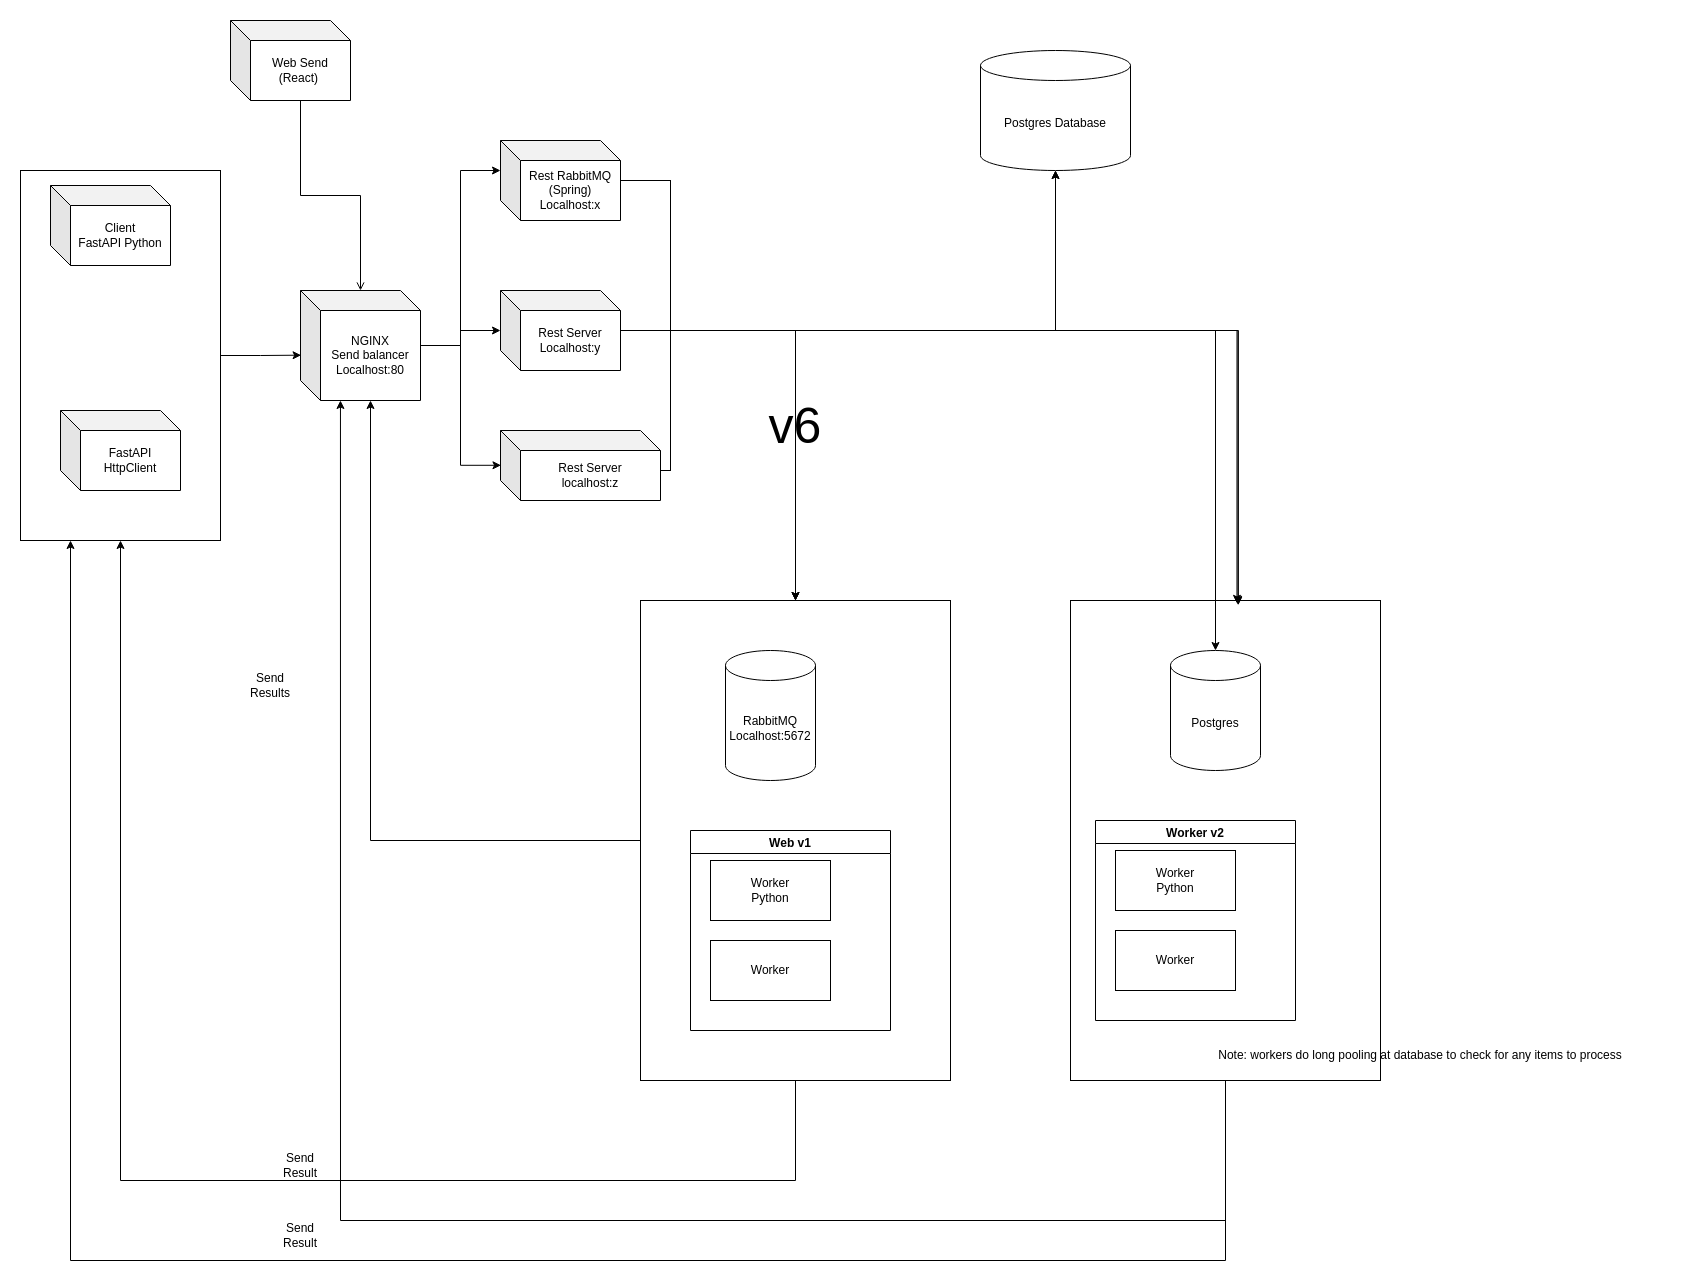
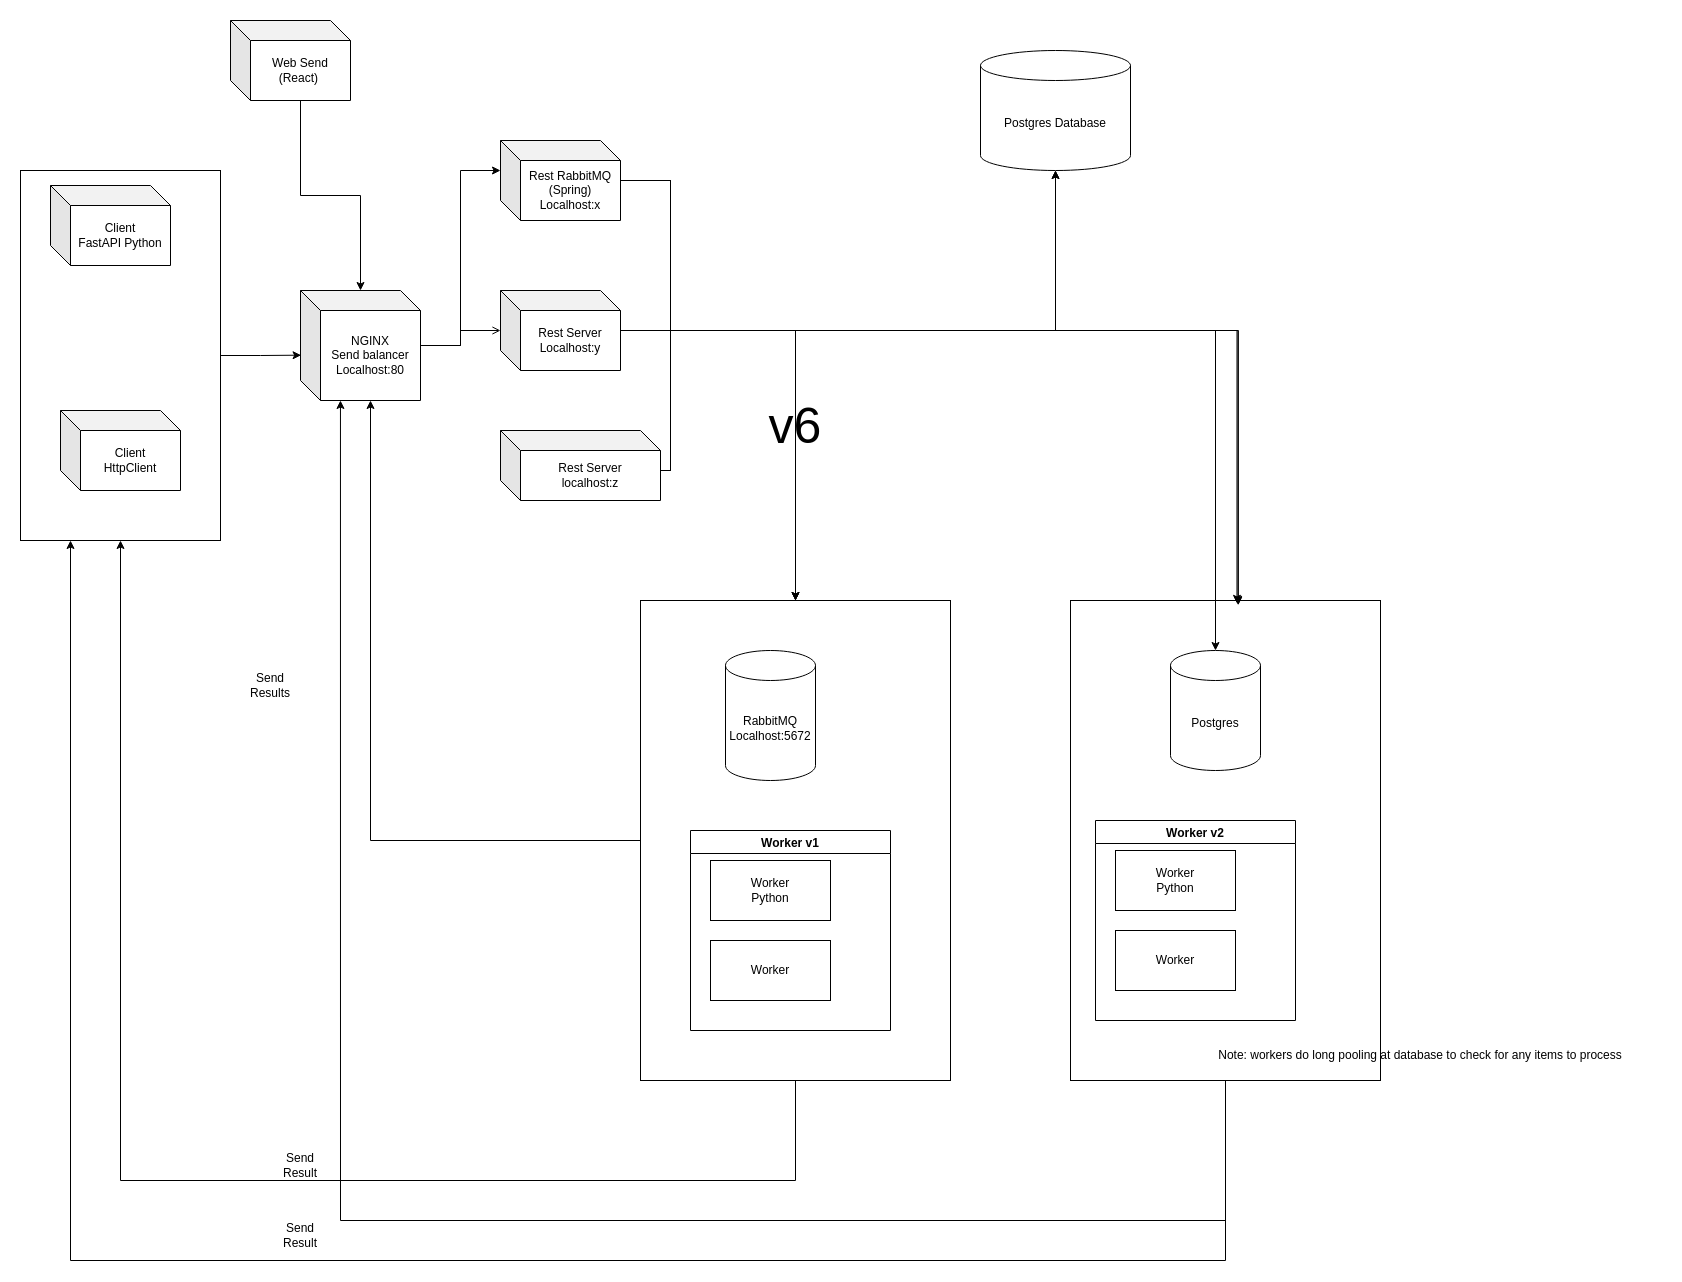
  <mxCell id="0" />
  <mxCell id="1" parent="0" />
  <mxCell id="2" value="Client&lt;br&gt;FastAPI Python" style="shape=cube;whiteSpace=wrap;html=1;boundedLbl=1;backgroundOutline=1;darkOpacity=0.05;darkOpacity2=0.1;" vertex="1" parent="1"><mxGeometry x="50" y="185" width="120" height="80" as="geometry" /></mxCell>
- <mxCell id="3" value="FastAPI&lt;br&gt;HttpClient" style="shape=cube;whiteSpace=wrap;html=1;boundedLbl=1;backgroundOutline=1;darkOpacity=0.05;darkOpacity2=0.1;" vertex="1" parent="1"><mxGeometry x="60" y="410" width="120" height="80" as="geometry" /></mxCell>
- <mxCell id="4" style="edgeStyle=orthogonalEdgeStyle;rounded=0;orthogonalLoop=1;jettySize=auto;html=1;" edge="1" parent="1" source="5" target="9"><mxGeometry relative="1" as="geometry" /></mxCell>
+ <mxCell id="3" value="Client&lt;br&gt;HttpClient" style="shape=cube;whiteSpace=wrap;html=1;boundedLbl=1;backgroundOutline=1;darkOpacity=0.05;darkOpacity2=0.1;" vertex="1" parent="1"><mxGeometry x="60" y="410" width="120" height="80" as="geometry" /></mxCell>
+ <mxCell id="4" style="edgeStyle=orthogonalEdgeStyle;rounded=0;orthogonalLoop=1;jettySize=auto;html=1;endArrow=open;" edge="1" parent="1" source="5" target="9"><mxGeometry relative="1" as="geometry" /></mxCell>
  <mxCell id="5" value="NGINX&lt;br&gt;Send balancer&lt;br&gt;Localhost:&lt;span style=&quot;background-color: initial;&quot;&gt;80&lt;/span&gt;" style="shape=cube;whiteSpace=wrap;html=1;boundedLbl=1;backgroundOutline=1;darkOpacity=0.05;darkOpacity2=0.1;" vertex="1" parent="1"><mxGeometry x="300" y="290" width="120" height="110" as="geometry" /></mxCell>
  <mxCell id="6" style="edgeStyle=orthogonalEdgeStyle;rounded=0;orthogonalLoop=1;jettySize=auto;html=1;entryX=0.5;entryY=0;entryDx=0;entryDy=0;" edge="1" parent="1" source="7" target="27"><mxGeometry relative="1" as="geometry"><Array as="points"><mxPoint x="670" y="180" /><mxPoint x="670" y="330" /><mxPoint x="795" y="330" /></Array></mxGeometry></mxCell>
  <mxCell id="7" value="Rest RabbitMQ&lt;br&gt;(Spring)&lt;br&gt;Localhost:x" style="shape=cube;whiteSpace=wrap;html=1;boundedLbl=1;backgroundOutline=1;darkOpacity=0.05;darkOpacity2=0.1;" vertex="1" parent="1"><mxGeometry x="500" y="140" width="120" height="80" as="geometry" /></mxCell>
  <mxCell id="8" style="edgeStyle=orthogonalEdgeStyle;rounded=0;orthogonalLoop=1;jettySize=auto;html=1;entryX=0.5;entryY=0;entryDx=0;entryDy=0;" edge="1" parent="1" source="9" target="27"><mxGeometry relative="1" as="geometry" /></mxCell>
  <mxCell id="9" value="Rest Server&lt;div&gt;Localhost:y&lt;/div&gt;" style="shape=cube;whiteSpace=wrap;html=1;boundedLbl=1;backgroundOutline=1;darkOpacity=0.05;darkOpacity2=0.1;" vertex="1" parent="1"><mxGeometry x="500" y="290" width="120" height="80" as="geometry" /></mxCell>
  <mxCell id="10" style="edgeStyle=orthogonalEdgeStyle;rounded=0;orthogonalLoop=1;jettySize=auto;html=1;entryX=0.5;entryY=0;entryDx=0;entryDy=0;" edge="1" parent="1" source="11" target="27"><mxGeometry relative="1" as="geometry"><Array as="points"><mxPoint x="670" y="470" /><mxPoint x="670" y="330" /><mxPoint x="795" y="330" /></Array></mxGeometry></mxCell>
  <mxCell id="11" value="Rest Server&lt;br&gt;localhost:z" style="shape=cube;whiteSpace=wrap;html=1;boundedLbl=1;backgroundOutline=1;darkOpacity=0.05;darkOpacity2=0.1;" vertex="1" parent="1"><mxGeometry x="500" y="430" width="160" height="70" as="geometry" /></mxCell>
  <mxCell id="12" style="edgeStyle=orthogonalEdgeStyle;rounded=0;orthogonalLoop=1;jettySize=auto;html=1;entryX=0;entryY=0;entryDx=0;entryDy=30;entryPerimeter=0;" edge="1" parent="1" source="5" target="7"><mxGeometry relative="1" as="geometry" /></mxCell>
- <mxCell id="13" style="edgeStyle=orthogonalEdgeStyle;rounded=0;orthogonalLoop=1;jettySize=auto;html=1;entryX=0.003;entryY=0.497;entryDx=0;entryDy=0;entryPerimeter=0;" edge="1" parent="1" source="5" target="11"><mxGeometry relative="1" as="geometry" /></mxCell>
  <mxCell id="14" value="" style="rounded=0;whiteSpace=wrap;html=1;fillColor=none;" vertex="1" parent="1"><mxGeometry x="20" y="170" width="200" height="370" as="geometry" /></mxCell>
  <mxCell id="15" style="edgeStyle=orthogonalEdgeStyle;rounded=0;orthogonalLoop=1;jettySize=auto;html=1;entryX=0.005;entryY=0.588;entryDx=0;entryDy=0;entryPerimeter=0;" edge="1" parent="1" source="14" target="5"><mxGeometry relative="1" as="geometry" /></mxCell>
  <mxCell id="16" value="Postgres" style="shape=cylinder3;whiteSpace=wrap;html=1;boundedLbl=1;backgroundOutline=1;size=15;" vertex="1" parent="1"><mxGeometry x="1170" y="650" width="90" height="120" as="geometry" /></mxCell>
  <mxCell id="17" value="Worker v2" style="swimlane;startSize=23;" vertex="1" parent="1"><mxGeometry x="1095" y="820" width="200" height="200" as="geometry" /></mxCell>
  <mxCell id="18" value="Worker&lt;br&gt;Python" style="rounded=0;whiteSpace=wrap;html=1;" vertex="1" parent="17"><mxGeometry x="20" y="30" width="120" height="60" as="geometry" /></mxCell>
  <mxCell id="19" value="Worker" style="rounded=0;whiteSpace=wrap;html=1;" vertex="1" parent="17"><mxGeometry x="20" y="110" width="120" height="60" as="geometry" /></mxCell>
  <mxCell id="20" style="edgeStyle=orthogonalEdgeStyle;rounded=0;orthogonalLoop=1;jettySize=auto;html=1;entryX=0.25;entryY=1;entryDx=0;entryDy=0;" edge="1" parent="1" source="21" target="14"><mxGeometry relative="1" as="geometry"><Array as="points"><mxPoint x="1225" y="1260" /><mxPoint x="70" y="1260" /></Array></mxGeometry></mxCell>
  <mxCell id="21" value="" style="rounded=0;whiteSpace=wrap;html=1;fillColor=none;" vertex="1" parent="1"><mxGeometry x="1070" y="600" width="310" height="480" as="geometry" /></mxCell>
  <mxCell id="22" value="RabbitMQ&lt;br&gt;Localhost:5672" style="shape=cylinder3;whiteSpace=wrap;html=1;boundedLbl=1;backgroundOutline=1;size=15;" vertex="1" parent="1"><mxGeometry x="725" y="650" width="90" height="130" as="geometry" /></mxCell>
- <mxCell id="23" value="Web v1" style="swimlane;startSize=23;" vertex="1" parent="1"><mxGeometry x="690" y="830" width="200" height="200" as="geometry" /></mxCell>
+ <mxCell id="23" value="Worker v1" style="swimlane;startSize=23;" vertex="1" parent="1"><mxGeometry x="690" y="830" width="200" height="200" as="geometry" /></mxCell>
  <mxCell id="24" value="Worker&lt;br&gt;Python" style="rounded=0;whiteSpace=wrap;html=1;" vertex="1" parent="23"><mxGeometry x="20" y="30" width="120" height="60" as="geometry" /></mxCell>
  <mxCell id="25" value="Worker" style="rounded=0;whiteSpace=wrap;html=1;" vertex="1" parent="23"><mxGeometry x="20" y="110" width="120" height="60" as="geometry" /></mxCell>
  <mxCell id="26" style="edgeStyle=orthogonalEdgeStyle;rounded=0;orthogonalLoop=1;jettySize=auto;html=1;entryX=0.5;entryY=1;entryDx=0;entryDy=0;" edge="1" parent="1" source="27" target="14"><mxGeometry relative="1" as="geometry"><Array as="points"><mxPoint x="795" y="1180" /><mxPoint x="120" y="1180" /></Array></mxGeometry></mxCell>
  <mxCell id="27" value="" style="rounded=0;whiteSpace=wrap;html=1;fillColor=none;" vertex="1" parent="1"><mxGeometry x="640" y="600" width="310" height="480" as="geometry" /></mxCell>
  <mxCell id="28" value="&lt;font style=&quot;font-size: 50px;&quot;&gt;v6&lt;/font&gt;" style="text;html=1;align=center;verticalAlign=middle;whiteSpace=wrap;rounded=0;" vertex="1" parent="1"><mxGeometry x="765" y="410" width="60" height="30" as="geometry" /></mxCell>
  <mxCell id="29" style="edgeStyle=orthogonalEdgeStyle;rounded=0;orthogonalLoop=1;jettySize=auto;html=1;entryX=0.541;entryY=0.01;entryDx=0;entryDy=0;entryPerimeter=0;" edge="1" parent="1" source="7" target="21"><mxGeometry relative="1" as="geometry"><Array as="points"><mxPoint x="670" y="180" /><mxPoint x="670" y="330" /><mxPoint x="1238" y="330" /></Array></mxGeometry></mxCell>
  <mxCell id="30" style="edgeStyle=orthogonalEdgeStyle;rounded=0;orthogonalLoop=1;jettySize=auto;html=1;entryX=0.541;entryY=0.008;entryDx=0;entryDy=0;entryPerimeter=0;" edge="1" parent="1" source="9" target="21"><mxGeometry relative="1" as="geometry" /></mxCell>
  <mxCell id="31" style="edgeStyle=orthogonalEdgeStyle;rounded=0;orthogonalLoop=1;jettySize=auto;html=1;entryX=0.537;entryY=0.006;entryDx=0;entryDy=0;entryPerimeter=0;" edge="1" parent="1" source="11" target="21"><mxGeometry relative="1" as="geometry"><Array as="points"><mxPoint x="670" y="470" /><mxPoint x="670" y="330" /><mxPoint x="1237" y="330" /></Array></mxGeometry></mxCell>
  <mxCell id="32" value="Send Result" style="text;html=1;align=center;verticalAlign=middle;whiteSpace=wrap;rounded=0;" vertex="1" parent="1"><mxGeometry x="270" y="1150" width="60" height="30" as="geometry" /></mxCell>
  <mxCell id="33" value="Send Result" style="text;html=1;align=center;verticalAlign=middle;whiteSpace=wrap;rounded=0;" vertex="1" parent="1"><mxGeometry x="270" y="1220" width="60" height="30" as="geometry" /></mxCell>
  <mxCell id="34" value="Note: workers do long pooling at database to check for any items to process" style="text;html=1;align=center;verticalAlign=middle;whiteSpace=wrap;rounded=0;" vertex="1" parent="1"><mxGeometry x="1180" y="1040" width="480" height="30" as="geometry" /></mxCell>
- <mxCell id="35" style="edgeStyle=orthogonalEdgeStyle;rounded=0;orthogonalLoop=1;jettySize=auto;html=1;exitX=0;exitY=0;exitDx=70;exitDy=80;exitPerimeter=0;endArrow=open;" edge="1" parent="1" source="43" target="5"><mxGeometry relative="1" as="geometry"><mxPoint x="320" y="80" as="sourcePoint" /></mxGeometry></mxCell>
+ <mxCell id="35" style="edgeStyle=orthogonalEdgeStyle;rounded=0;orthogonalLoop=1;jettySize=auto;html=1;exitX=0;exitY=0;exitDx=70;exitDy=80;exitPerimeter=0;" edge="1" parent="1" source="43" target="5"><mxGeometry relative="1" as="geometry"><mxPoint x="320" y="80" as="sourcePoint" /></mxGeometry></mxCell>
  <mxCell id="36" value="Postgres Database" style="shape=cylinder3;whiteSpace=wrap;html=1;boundedLbl=1;backgroundOutline=1;size=15;" vertex="1" parent="1"><mxGeometry x="980" y="50" width="150" height="120" as="geometry" /></mxCell>
  <mxCell id="37" style="edgeStyle=orthogonalEdgeStyle;rounded=0;orthogonalLoop=1;jettySize=auto;html=1;" edge="1" parent="1" source="9" target="16"><mxGeometry relative="1" as="geometry" /></mxCell>
  <mxCell id="38" style="edgeStyle=orthogonalEdgeStyle;rounded=0;orthogonalLoop=1;jettySize=auto;html=1;entryX=0.5;entryY=1;entryDx=0;entryDy=0;entryPerimeter=0;" edge="1" parent="1" source="7" target="36"><mxGeometry relative="1" as="geometry"><Array as="points"><mxPoint x="670" y="180" /><mxPoint x="670" y="330" /><mxPoint x="1055" y="330" /></Array></mxGeometry></mxCell>
  <mxCell id="39" style="edgeStyle=orthogonalEdgeStyle;rounded=0;orthogonalLoop=1;jettySize=auto;html=1;entryX=0.5;entryY=1;entryDx=0;entryDy=0;entryPerimeter=0;" edge="1" parent="1" source="11" target="36"><mxGeometry relative="1" as="geometry"><Array as="points"><mxPoint x="670" y="470" /><mxPoint x="670" y="330" /><mxPoint x="1055" y="330" /></Array></mxGeometry></mxCell>
  <mxCell id="40" style="edgeStyle=orthogonalEdgeStyle;rounded=0;orthogonalLoop=1;jettySize=auto;html=1;entryX=0;entryY=0;entryDx=70;entryDy=110;entryPerimeter=0;" edge="1" parent="1" source="27" target="5"><mxGeometry relative="1" as="geometry" /></mxCell>
  <mxCell id="41" style="edgeStyle=orthogonalEdgeStyle;rounded=0;orthogonalLoop=1;jettySize=auto;html=1;entryX=0.333;entryY=1;entryDx=0;entryDy=0;entryPerimeter=0;" edge="1" parent="1" source="21" target="5"><mxGeometry relative="1" as="geometry"><Array as="points"><mxPoint x="1225" y="1220" /><mxPoint x="340" y="1220" /></Array></mxGeometry></mxCell>
  <mxCell id="42" value="Send Results" style="text;html=1;align=center;verticalAlign=middle;whiteSpace=wrap;rounded=0;" vertex="1" parent="1"><mxGeometry x="240" y="670" width="60" height="30" as="geometry" /></mxCell>
  <mxCell id="43" value="Web Send&lt;br&gt;(React)&amp;nbsp;" style="shape=cube;whiteSpace=wrap;html=1;boundedLbl=1;backgroundOutline=1;darkOpacity=0.05;darkOpacity2=0.1;" vertex="1" parent="1"><mxGeometry x="230" y="20" width="120" height="80" as="geometry" /></mxCell>
